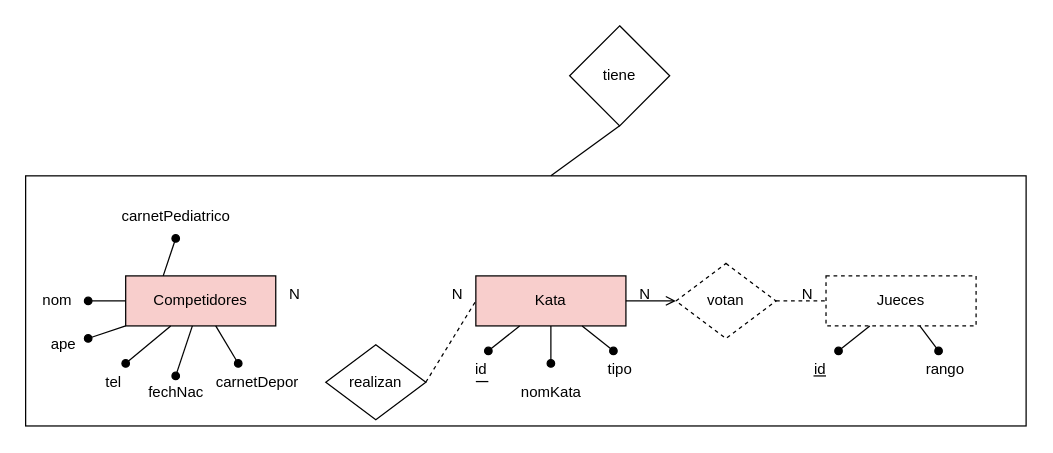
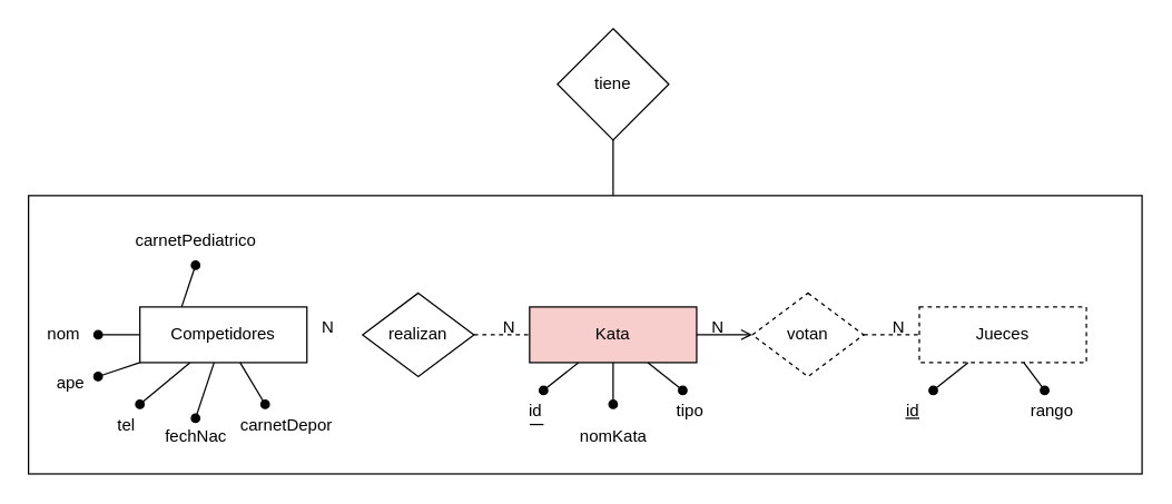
  <mxCell id="0" />
  <mxCell id="1" parent="0" />
- <mxCell id="2" value="tiene" style="rhombus;whiteSpace=wrap;html=1;" vertex="1" parent="1"><mxGeometry x="455" y="20" width="80" height="80" as="geometry" /></mxCell>
- <mxCell id="3" value="Competidores" style="rounded=0;whiteSpace=wrap;html=1;fillColor=#f8cecc;" vertex="1" parent="1"><mxGeometry x="100" y="220" width="120" height="40" as="geometry" /></mxCell>
+ <mxCell id="2" value="tiene" style="rhombus;whiteSpace=wrap;html=1;" vertex="1" parent="1"><mxGeometry x="400" y="20" width="80" height="80" as="geometry" /></mxCell>
+ <mxCell id="3" value="Competidores" style="rounded=0;whiteSpace=wrap;html=1;" vertex="1" parent="1"><mxGeometry x="100" y="220" width="120" height="40" as="geometry" /></mxCell>
  <mxCell id="4" value="Kata" style="rounded=0;whiteSpace=wrap;html=1;fillColor=#f8cecc;" vertex="1" parent="1"><mxGeometry x="380" y="220" width="120" height="40" as="geometry" /></mxCell>
  <mxCell id="5" value="Jueces" style="rounded=0;whiteSpace=wrap;html=1;dashed=1;" vertex="1" parent="1"><mxGeometry x="660" y="220" width="120" height="40" as="geometry" /></mxCell>
- <mxCell id="6" value="realizan" style="rhombus;whiteSpace=wrap;html=1;" vertex="1" parent="1"><mxGeometry x="260" y="275" width="80" height="60" as="geometry" /></mxCell>
+ <mxCell id="6" value="realizan" style="rhombus;whiteSpace=wrap;html=1;" vertex="1" parent="1"><mxGeometry x="260" y="210" width="80" height="60" as="geometry" /></mxCell>
  <mxCell id="7" value="votan" style="rhombus;whiteSpace=wrap;html=1;dashed=1;" vertex="1" parent="1"><mxGeometry x="540" y="210" width="80" height="60" as="geometry" /></mxCell>
  <mxCell id="8" value="" style="endArrow=none;html=1;rounded=0;exitX=1;exitY=0.5;exitDx=0;exitDy=0;entryX=0;entryY=0.5;entryDx=0;entryDy=0;dashed=1;" edge="1" parent="1" source="6" target="4"><mxGeometry width="50" height="50" relative="1" as="geometry"><mxPoint x="400" y="290" as="sourcePoint" /><mxPoint x="370" y="240" as="targetPoint" /></mxGeometry></mxCell>
  <mxCell id="9" value="" style="endArrow=open;html=1;rounded=0;entryX=0;entryY=0.5;entryDx=0;entryDy=0;exitX=1;exitY=0.5;exitDx=0;exitDy=0;" edge="1" parent="1" source="4" target="7"><mxGeometry width="50" height="50" relative="1" as="geometry"><mxPoint x="400" y="290" as="sourcePoint" /><mxPoint x="450" y="240" as="targetPoint" /></mxGeometry></mxCell>
  <mxCell id="10" value="" style="endArrow=none;html=1;rounded=0;entryX=0;entryY=0.5;entryDx=0;entryDy=0;exitX=1;exitY=0.5;exitDx=0;exitDy=0;dashed=1;" edge="1" parent="1" source="7" target="5"><mxGeometry width="50" height="50" relative="1" as="geometry"><mxPoint x="400" y="290" as="sourcePoint" /><mxPoint x="450" y="240" as="targetPoint" /></mxGeometry></mxCell>
  <mxCell id="11" value="" style="endArrow=none;html=1;rounded=0;startArrow=oval;startFill=1;" edge="1" parent="1" target="3"><mxGeometry width="50" height="50" relative="1" as="geometry"><mxPoint x="70" y="240" as="sourcePoint" /><mxPoint x="70" y="240" as="targetPoint" /></mxGeometry></mxCell>
  <mxCell id="12" value="nom" style="text;html=1;align=center;verticalAlign=middle;resizable=0;points=[];autosize=1;strokeColor=none;fillColor=none;" vertex="1" parent="1"><mxGeometry y="225" width="50" height="30" as="geometry" x="20" /></mxCell>
  <mxCell id="13" value="" style="endArrow=none;html=1;rounded=0;startArrow=oval;startFill=1;" edge="1" parent="1" target="3"><mxGeometry width="50" height="50" relative="1" as="geometry"><mxPoint x="70" y="270" as="sourcePoint" /><mxPoint x="110" y="290" as="targetPoint" /></mxGeometry></mxCell>
  <mxCell id="14" value="ape" style="text;html=1;align=center;verticalAlign=middle;resizable=0;points=[];autosize=1;strokeColor=none;fillColor=none;" vertex="1" parent="1"><mxGeometry x="30" y="260" width="40" height="30" as="geometry" /></mxCell>
  <mxCell id="15" value="" style="endArrow=none;html=1;rounded=0;startArrow=oval;startFill=1;" edge="1" parent="1" target="3"><mxGeometry width="50" height="50" relative="1" as="geometry"><mxPoint x="100" y="290" as="sourcePoint" /><mxPoint x="430" y="240" as="targetPoint" /></mxGeometry></mxCell>
  <mxCell id="16" value="tel" style="text;html=1;align=center;verticalAlign=middle;resizable=0;points=[];autosize=1;strokeColor=none;fillColor=none;" vertex="1" parent="1"><mxGeometry x="70" y="290" width="40" height="30" as="geometry" /></mxCell>
  <mxCell id="17" value="" style="endArrow=none;html=1;rounded=0;startArrow=oval;startFill=1;" edge="1" parent="1" target="3"><mxGeometry width="50" height="50" relative="1" as="geometry"><mxPoint x="140" y="300" as="sourcePoint" /><mxPoint x="430" y="240" as="targetPoint" /></mxGeometry></mxCell>
  <mxCell id="18" value="fechNac" style="text;html=1;align=center;verticalAlign=middle;resizable=0;points=[];autosize=1;strokeColor=none;fillColor=none;" vertex="1" parent="1"><mxGeometry x="105" y="298" width="70" height="30" as="geometry" /></mxCell>
  <mxCell id="19" value="" style="endArrow=none;html=1;rounded=0;startArrow=oval;startFill=1;" edge="1" parent="1" target="3"><mxGeometry width="50" height="50" relative="1" as="geometry"><mxPoint x="190" y="290" as="sourcePoint" /><mxPoint x="430" y="240" as="targetPoint" /></mxGeometry></mxCell>
  <mxCell id="20" value="carnetDepor" style="text;html=1;align=center;verticalAlign=middle;resizable=0;points=[];autosize=1;strokeColor=none;fillColor=none;" vertex="1" parent="1"><mxGeometry x="160" y="290" width="90" height="30" as="geometry" /></mxCell>
  <mxCell id="21" value="" style="endArrow=none;html=1;rounded=0;entryX=0.25;entryY=0;entryDx=0;entryDy=0;startArrow=oval;startFill=1;" edge="1" parent="1" target="3"><mxGeometry width="50" height="50" relative="1" as="geometry"><mxPoint x="140" y="190" as="sourcePoint" /><mxPoint x="430" y="240" as="targetPoint" /></mxGeometry></mxCell>
  <mxCell id="22" value="carnetPediatrico" style="text;html=1;align=center;verticalAlign=middle;resizable=0;points=[];autosize=1;strokeColor=none;fillColor=none;" vertex="1" parent="1"><mxGeometry x="85" y="158" width="110" height="30" as="geometry" /></mxCell>
  <mxCell id="23" value="id" style="text;html=1;align=center;verticalAlign=middle;resizable=0;points=[];autosize=1;strokeColor=none;fillColor=none;" vertex="1" parent="1"><mxGeometry x="369" y="280" width="30" height="30" as="geometry" /></mxCell>
  <mxCell id="24" value="nomKata" style="text;html=1;align=center;verticalAlign=middle;resizable=0;points=[];autosize=1;strokeColor=none;fillColor=none;" vertex="1" parent="1"><mxGeometry x="405" y="298" width="70" height="30" as="geometry" /></mxCell>
  <mxCell id="25" value="tipo" style="text;html=1;align=center;verticalAlign=middle;resizable=0;points=[];autosize=1;strokeColor=none;fillColor=none;" vertex="1" parent="1"><mxGeometry x="475" y="280" width="40" height="30" as="geometry" /></mxCell>
  <mxCell id="26" value="" style="endArrow=none;html=1;rounded=0;startArrow=oval;startFill=1;" edge="1" parent="1" target="4"><mxGeometry width="50" height="50" relative="1" as="geometry"><mxPoint x="390" y="280" as="sourcePoint" /><mxPoint x="430" y="240" as="targetPoint" /></mxGeometry></mxCell>
  <mxCell id="27" value="" style="endArrow=none;html=1;rounded=0;startArrow=oval;startFill=1;" edge="1" parent="1" target="4"><mxGeometry width="50" height="50" relative="1" as="geometry"><mxPoint x="440" y="290" as="sourcePoint" /><mxPoint x="430" y="240" as="targetPoint" /></mxGeometry></mxCell>
  <mxCell id="28" value="" style="endArrow=none;html=1;rounded=0;startArrow=oval;startFill=1;" edge="1" parent="1" target="4"><mxGeometry width="50" height="50" relative="1" as="geometry"><mxPoint x="490" y="280" as="sourcePoint" /><mxPoint x="430" y="240" as="targetPoint" /></mxGeometry></mxCell>
  <mxCell id="29" value="id" style="text;html=1;align=center;verticalAlign=middle;resizable=0;points=[];autosize=1;strokeColor=none;fillColor=none;" vertex="1" parent="1"><mxGeometry x="640" y="280" width="30" height="30" as="geometry" /></mxCell>
  <mxCell id="30" value="rango" style="text;html=1;align=center;verticalAlign=middle;resizable=0;points=[];autosize=1;strokeColor=none;fillColor=none;" vertex="1" parent="1"><mxGeometry x="730" y="280" width="50" height="30" as="geometry" /></mxCell>
  <mxCell id="31" value="" style="endArrow=none;html=1;rounded=0;startArrow=oval;startFill=1;" edge="1" parent="1" target="5"><mxGeometry width="50" height="50" relative="1" as="geometry"><mxPoint x="670" y="280" as="sourcePoint" /><mxPoint x="430" y="240" as="targetPoint" /></mxGeometry></mxCell>
  <mxCell id="32" value="" style="endArrow=none;html=1;rounded=0;startArrow=oval;startFill=1;" edge="1" parent="1" target="5"><mxGeometry width="50" height="50" relative="1" as="geometry"><mxPoint x="750" y="280" as="sourcePoint" /><mxPoint x="430" y="240" as="targetPoint" /></mxGeometry></mxCell>
  <mxCell id="33" value="" style="endArrow=none;html=1;rounded=0;" edge="1" parent="1"><mxGeometry width="50" height="50" relative="1" as="geometry"><mxPoint x="650" y="300" as="sourcePoint" /><mxPoint x="660" y="300" as="targetPoint" /></mxGeometry></mxCell>
  <mxCell id="34" value="" style="endArrow=none;html=1;rounded=0;" edge="1" parent="1"><mxGeometry width="50" height="50" relative="1" as="geometry"><mxPoint x="380" y="304.5" as="sourcePoint" /><mxPoint x="390" y="304.5" as="targetPoint" /></mxGeometry></mxCell>
  <mxCell id="35" value="" style="rounded=0;whiteSpace=wrap;html=1;fillColor=none;" vertex="1" parent="1"><mxGeometry y="140" width="800" height="200" as="geometry" x="20" /></mxCell>
  <mxCell id="36" value="" style="endArrow=none;html=1;rounded=0;entryX=0.5;entryY=1;entryDx=0;entryDy=0;" edge="1" parent="1" target="2"><mxGeometry width="50" height="50" relative="1" as="geometry"><mxPoint x="440" y="140" as="sourcePoint" /><mxPoint x="430" y="260" as="targetPoint" /></mxGeometry></mxCell>
  <mxCell id="37" value="N" style="text;html=1;align=center;verticalAlign=middle;resizable=0;points=[];autosize=1;strokeColor=none;fillColor=none;" vertex="1" parent="1"><mxGeometry x="350" y="220" width="30" height="30" as="geometry" /></mxCell>
  <mxCell id="38" value="N" style="text;html=1;align=center;verticalAlign=middle;resizable=0;points=[];autosize=1;strokeColor=none;fillColor=none;" vertex="1" parent="1"><mxGeometry x="220" y="220" width="30" height="30" as="geometry" /></mxCell>
  <mxCell id="39" value="N" style="text;html=1;align=center;verticalAlign=middle;resizable=0;points=[];autosize=1;strokeColor=none;fillColor=none;" vertex="1" parent="1"><mxGeometry x="500" y="220" width="30" height="30" as="geometry" /></mxCell>
  <mxCell id="40" value="N" style="text;html=1;align=center;verticalAlign=middle;resizable=0;points=[];autosize=1;strokeColor=none;fillColor=none;" vertex="1" parent="1"><mxGeometry x="630" y="220" width="30" height="30" as="geometry" /></mxCell>
